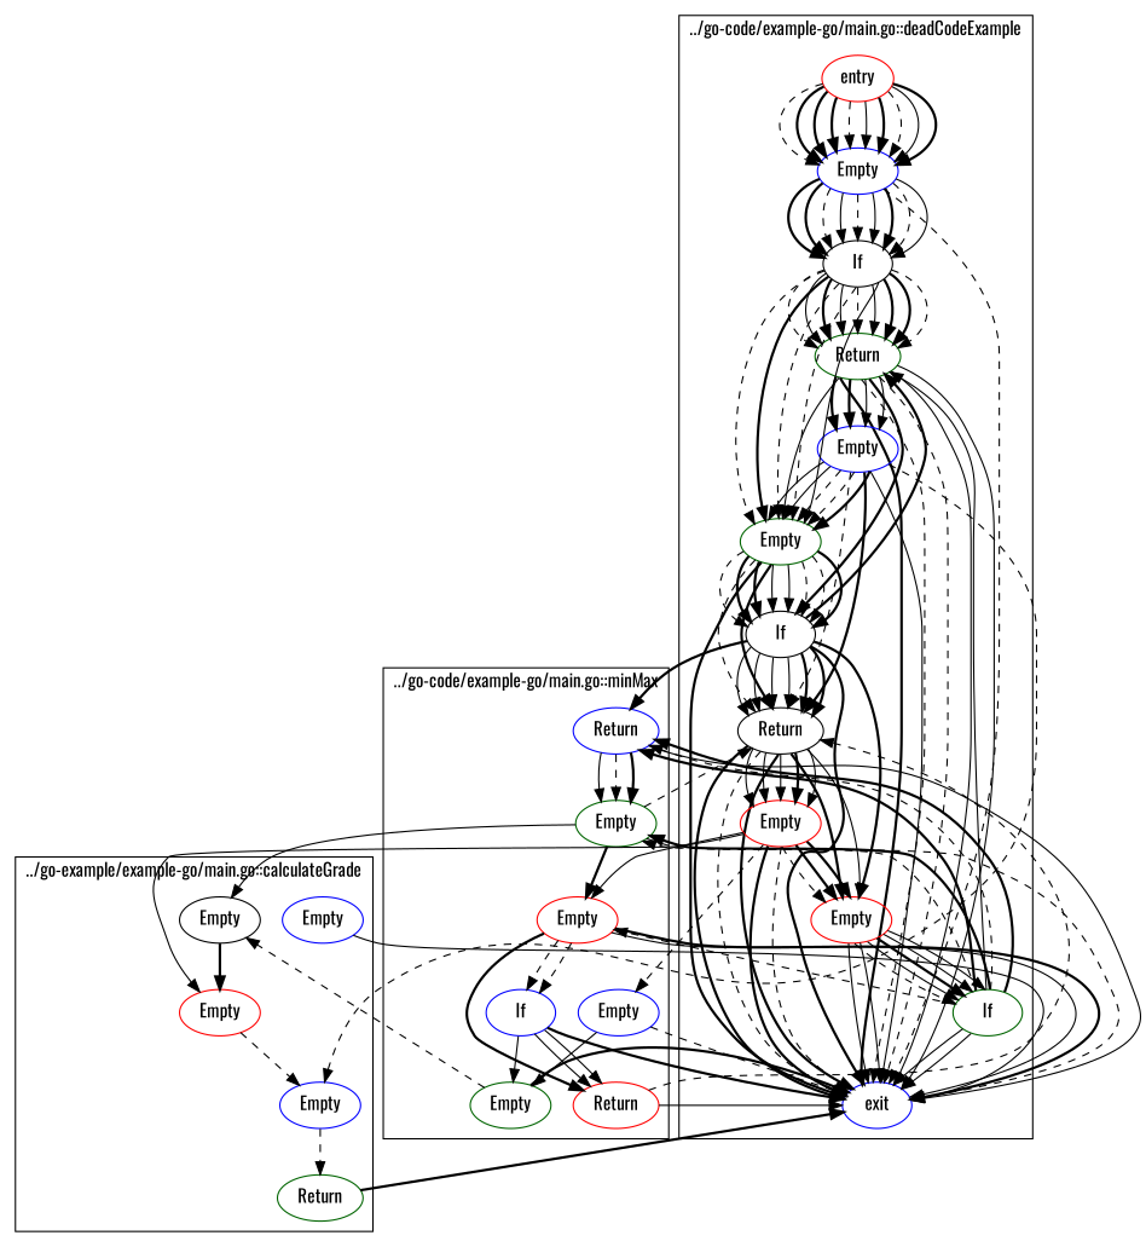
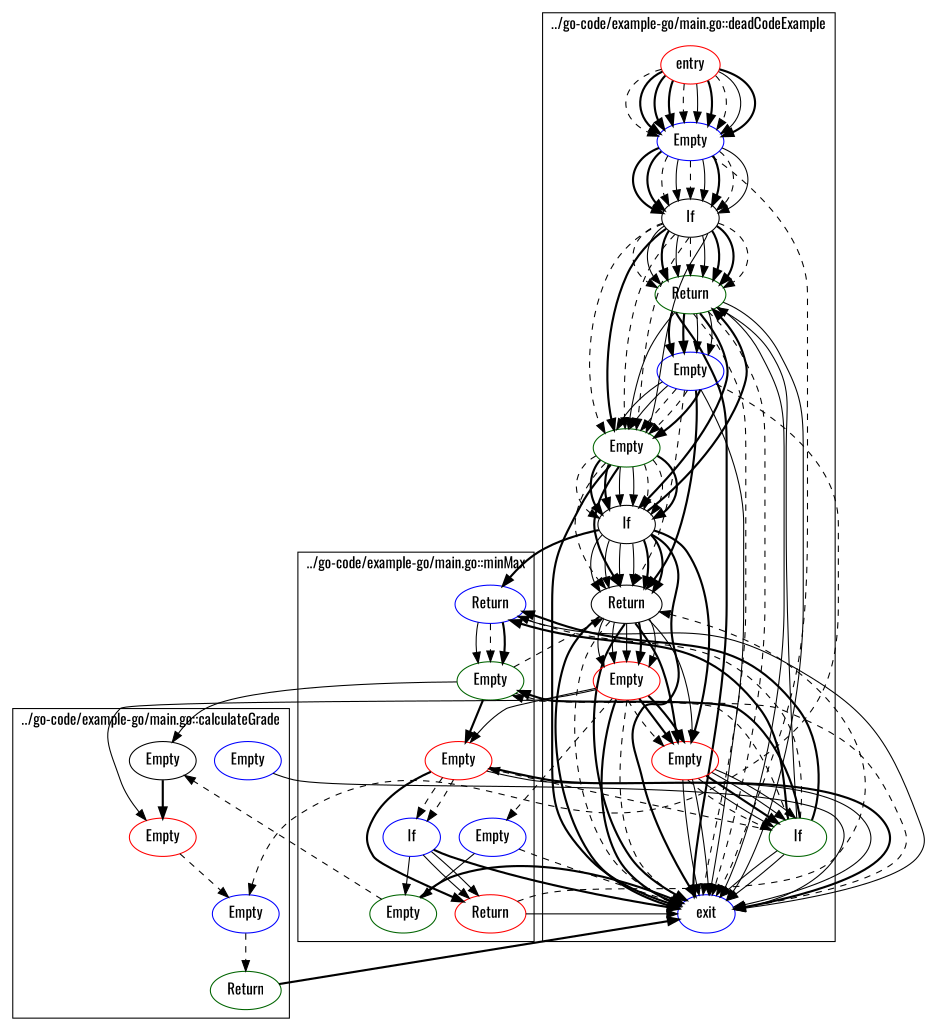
  digraph {
    fontname=Oswald
    node [color=blue fontname=Oswald]
    edge [style=bold fontname=Oswald]
    n1 [label=Return color=darkgreen]
    n2 [label=exit]
    n3 [label=If color=darkgreen]
    n4 [label=If color=black]
    n5 [label=Empty color=darkgreen]
    n6 [label=Empty]
    n7 [label=Return color=black]
    n8 [label=Empty color=red]
    n9 [label=If color=black]
    n10 [label=Empty color=red]
    n11 [label=entry color=red]
    n12 [label=Empty]
    n13 [label=Return]
    n14 [label=Empty color=darkgreen]
    n15 [label=Empty]
    n16 [label=Return color=red]
    n17 [label=Empty color=red]
    n18 [label=If]
    n19 [label=Empty color=darkgreen]
    n20 [label=Empty]
    n21 [label=Empty color=red]
    n22 [label=Empty color=black]
    n23 [label=Empty]
    n24 [label=Return color=darkgreen]
    subgraph cluster_1 {
      label="../go-code/example-go/main.go::deadCodeExample"
      n1
      n2
      n3
      n4
      n5
      n6
      n7
      n8
      n9
      n10
      n11
      n12
    }
    subgraph cluster_2 {
      label="../go-code/example-go/main.go::divide"
    }
    subgraph cluster_3 {
      label="../go-code/example-go/main.go::minMax"
      n13
      n14
      n15
      n16
      n17
      n18
      n19
    }
    subgraph cluster_4 {
      label="../go-code/example-go/main.go::findMax"
    }
    subgraph cluster_5 {
      label="../go-code/example-go/main.go::sumArray"
    }
    subgraph cluster_6 {
      label="../go-code/example-go/main.go::processFile"
    }
    subgraph cluster_7 {
      label="../go-code/example-go/main.go::complexFlow"
    }
    subgraph cluster_8 {
      label="../go-code/example-go/main.go::getDayName"
    }
    subgraph cluster_9 {
      label="../go-code/example-go/main.go::main"
    }
    subgraph cluster_10 {
-     label="../go-example/example-go/main.go::calculateGrade"
+     label="../go-code/example-go/main.go::calculateGrade"
      n20
      n21
      n22
      n23
      n24
    }
    n1 -> n2
    n1 -> n2 [style=dashed]
    n1 -> n2 [style=dashed]
    n1 -> n2 [style=solid]
    n1 -> n2 [style=solid]
    n1 -> n5 [style=solid]
    n1 -> n6
    n1 -> n6
    n1 -> n6 [style=solid]
    n1 -> n6 [style=solid]
    n1 -> n9
    n3 -> n1 [style=solid]
    n3 -> n2 [style=solid]
    n3 -> n2 [style=solid]
    n3 -> n13
    n3 -> n13 [style=dashed]
    n3 -> n13
    n3 -> n14 [style=dashed]
    n3 -> n14
    n3 -> n17 [style=dashed]
    n4 -> n1 [style=dashed]
    n4 -> n1 [style=solid]
    n4 -> n1
    n4 -> n1 [style=solid]
    n4 -> n1 [style=dashed]
    n4 -> n1 [style=solid]
    n4 -> n1
    n4 -> n1
    n4 -> n1 [style=dashed]
    n4 -> n5 [style=dashed]
    n4 -> n5
    n4 -> n5 [style=dashed]
    n4 -> n5 [style=dashed]
    n4 -> n5 [style=solid]
    n5 -> n2
    n5 -> n7 [style=dashed]
    n5 -> n7
    n5 -> n9 [style=dashed]
    n5 -> n9
    n5 -> n9
    n5 -> n9 [style=solid]
    n5 -> n9 [style=solid]
    n5 -> n9 [style=dashed]
    n5 -> n9 [style=dashed]
    n5 -> n9
    n6 -> n2 [style=solid]
    n6 -> n5 [style=solid]
    n6 -> n5 [style=solid]
    n6 -> n5 [style=dashed]
    n6 -> n5 [style=dashed]
    n6 -> n5
    n6 -> n7 [style=dashed]
    n6 -> n7
    n6 -> n20 [style=dashed]
    n7 -> n2
    n7 -> n2 [style=dashed]
    n7 -> n2
    n7 -> n8 [style=solid]
    n7 -> n8 [style=solid]
    n7 -> n8 [style=solid]
    n7 -> n8
    n7 -> n8 [style=solid]
    n7 -> n10
    n7 -> n10 [style=solid]
    n8 -> n2
    n8 -> n2 [style=dashed]
    n8 -> n10 [style=dashed]
    n8 -> n10
    n8 -> n10
    n8 -> n15 [style=dashed]
    n8 -> n17 [style=solid]
    n8 -> n21 [style=solid]
    n9 -> n1
    n9 -> n2
    n9 -> n7 [style=solid]
    n9 -> n7 [style=solid]
    n9 -> n7 [style=solid]
    n9 -> n7 [style=solid]
    n9 -> n7
    n9 -> n7
    n9 -> n10
    n9 -> n13
    n10 -> n2 [style=solid]
    n10 -> n2 [style=solid]
    n10 -> n3 [style=dashed]
    n10 -> n3 [style=solid]
    n10 -> n3
    n10 -> n3 [style=solid]
    n10 -> n3 [style=solid]
    n11 -> n12 [style=dashed]
    n11 -> n12
    n11 -> n12
    n11 -> n12
    n11 -> n12 [style=dashed]
    n11 -> n12 [style=solid]
    n11 -> n12
    n11 -> n12 [style=dashed]
    n11 -> n12 [style=solid]
    n11 -> n12
    n12 -> n2 [style=dashed]
    n12 -> n4
    n12 -> n4
    n12 -> n4 [style=dashed]
    n12 -> n4 [style=solid]
    n12 -> n4 [style=dashed]
    n12 -> n4 [style=solid]
    n12 -> n4
    n12 -> n4 [style=dashed]
    n12 -> n4 [style=solid]
    n13 -> n2 [style=solid]
    n13 -> n14 [style=solid]
    n13 -> n14 [style=dashed]
    n13 -> n14
    n14 -> n2 [style=dashed]
    n14 -> n7 [style=dashed]
    n14 -> n17
    n14 -> n22 [style=solid]
    n15 -> n2 [style=dashed]
    n15 -> n19 [style=solid]
    n16 -> n2 [style=solid]
    n16 -> n7 [style=dashed]
    n17 -> n2 [style=solid]
    n17 -> n2
    n17 -> n16
    n17 -> n18 [style=dashed]
    n17 -> n18 [style=dashed]
    n18 -> n2
    n18 -> n16 [style=solid]
    n18 -> n16 [style=solid]
    n18 -> n19 [style=solid]
    n19 -> n2
    n19 -> n22 [style=dashed]
    n20 -> n24 [style=dashed]
    n21 -> n20 [style=dashed]
    n22 -> n21
    n23 -> n2 [style=solid]
    n24 -> n2
  }
